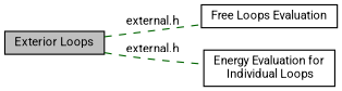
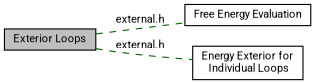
  digraph {
    fontname=Roboto
    rankdir=LR
    node [color=black fontname=Roboto fontsize=10 shape=box]
    edge [color=darkgreen dir=none fontname=Roboto fontsize=10 labelfontname=Helvetica labelfontsize=10 shape=plaintext style=dashed]
    n1 [fillcolor=grey75 fontcolor=black height=0.2 label="Exterior Loops" style=filled width=0.4]
-   n2 [height=0.2 label="Free Loops Evaluation" width=0.4]
-   n3 [height=0.2 label="Energy Evaluation for\l Individual Loops" width=0.4]
+   n2 [height=0.2 label="Free Energy Evaluation" width=0.4]
+   n3 [height=0.2 label="Energy Exterior for\l Individual Loops" width=0.4]
    n1 -> n2 [label="external.h"]
    n1 -> n3 [label="external.h"]
  }
